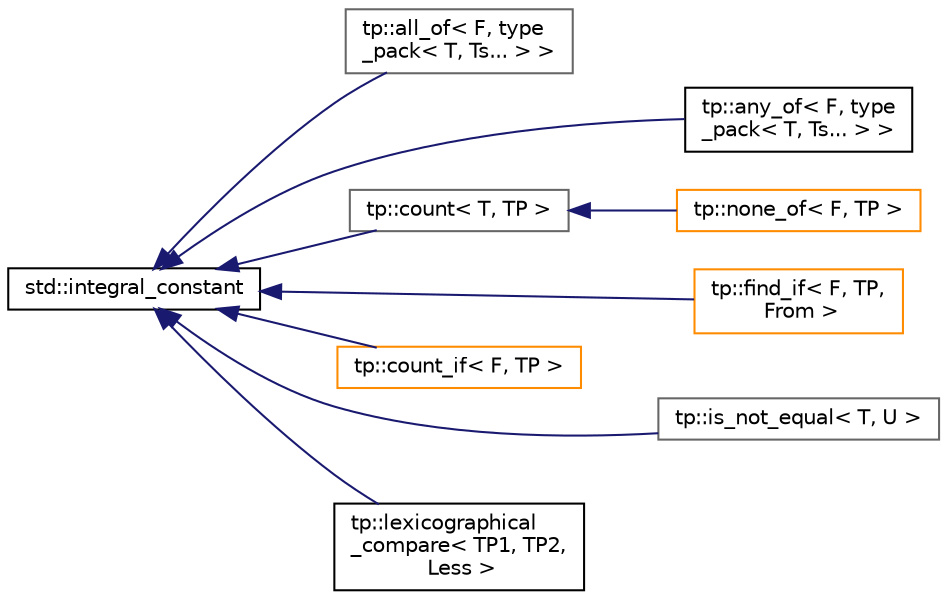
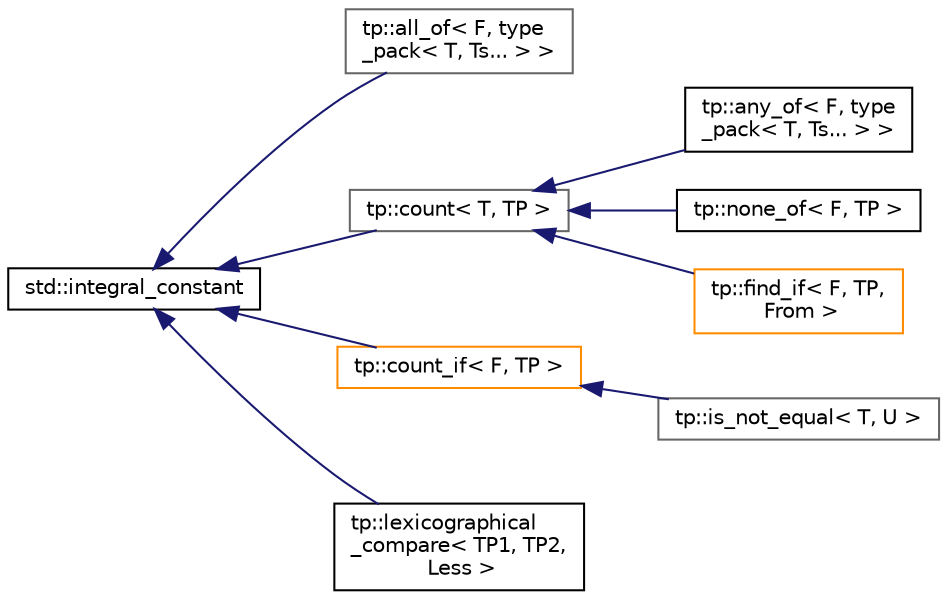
  digraph {
    rankdir=LR
    node [color=black fillcolor=white fontname=Helvetica fontsize=10 shape=record style=filled]
    edge [color=midnightblue dir=back fontname=Helvetica fontsize=10 labelfontname=Helvetica labelfontsize=10 style=solid]
    n1 [height=0.2 label="std::integral_constant" width=0.4]
    n2 [color=gray40 height=0.2 label="tp::all_of\< F, type\l_pack\< T, Ts... \> \>" width=0.4]
    n3 [height=0.2 label="tp::any_of\< F, type\l_pack\< T, Ts... \> \>" width=0.4]
    n4 [color=gray40 height=0.2 label="tp::count\< T, TP \>" width=0.4]
    n5 [color=darkorange height=0.2 label="tp::count_if\< F, TP \>" width=0.4]
    n6 [color=darkorange height=0.2 label="tp::find_if\< F, TP,\l From \>" width=0.4]
    n7 [color=gray40 height=0.2 label="tp::is_not_equal\< T, U \>" width=0.4]
    n8 [height=0.2 label="tp::lexicographical\l_compare\< TP1, TP2,\l Less \>" width=0.4]
-   n9 [color=darkorange height=0.2 label="tp::none_of\< F, TP \>" width=0.4]
+   n9 [height=0.2 label="tp::none_of\< F, TP \>" width=0.4]
    n1 -> n2
-   n1 -> n3
+   n4 -> n3
    n1 -> n4
    n1 -> n5
-   n1 -> n6
-   n1 -> n7
+   n4 -> n6
+   n5 -> n7
    n1 -> n8
    n4 -> n9
  }
